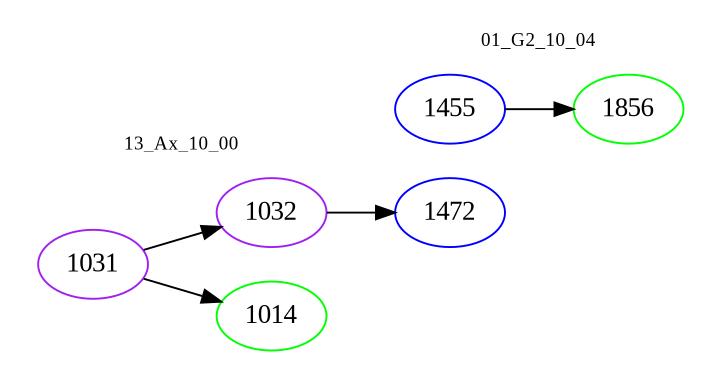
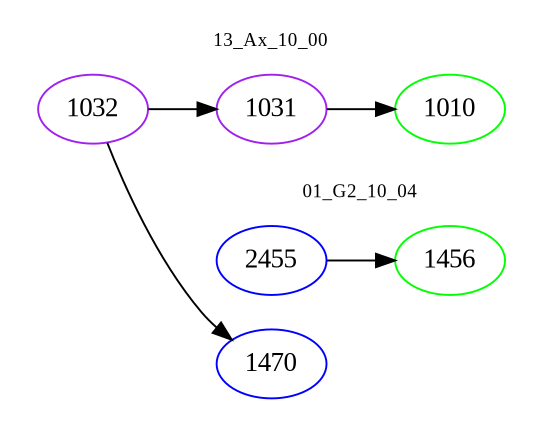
  digraph {
    fontname="Liberation Serif"
    rankdir=LR
    node [color=purple fontname="Liberation Serif"]
    edge [color=black fontname="Liberation Serif"]
    n1 [label=1031]
-   n2 [color=green label=1014]
+   n2 [color=green label=1010]
    n3 [label=1032]
-   n4 [color=blue label=1455]
-   n5 [color=green label=1856]
-   n6 [color=blue label=1472]
+   n4 [color=blue label=2455]
+   n5 [color=green label=1456]
+   n6 [color=blue label=1470]
    subgraph cluster_1 {
      color=white
      fontsize=10
      label="13_Ax_10_00"
      n1
      n2
      n3
    }
    subgraph cluster_2 {
      color=white
      fontsize=10
      label="01_G2_10_04"
      n4
      n5
      n6
    }
    n1 -> n2
-   n1 -> n3
+   n3 -> n1
    n3 -> n6
    n4 -> n5
  }
